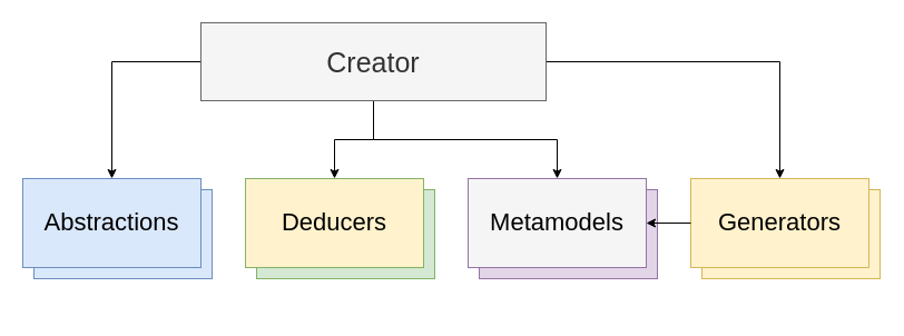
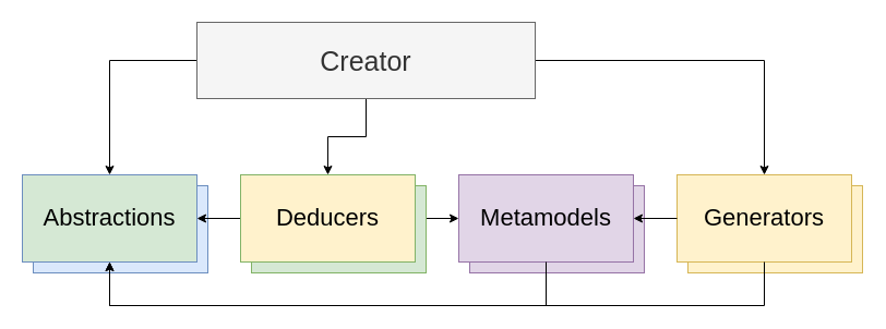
  <mxCell id="0" />
  <mxCell id="1" parent="0" />
+ <mxCell id="2" style="edgeStyle=orthogonalEdgeStyle;rounded=0;orthogonalLoop=1;jettySize=auto;html=1;exitX=1;exitY=0.5;exitDx=0;exitDy=0;entryX=0;entryY=0.5;entryDx=0;entryDy=0;" parent="1" source="14" target="17" edge="1"><mxGeometry relative="1" as="geometry" /></mxCell>
  <mxCell id="3" style="edgeStyle=orthogonalEdgeStyle;rounded=0;orthogonalLoop=1;jettySize=auto;html=1;exitX=0;exitY=0.5;exitDx=0;exitDy=0;entryX=0.5;entryY=0;entryDx=0;entryDy=0;" parent="1" source="7" target="10" edge="1"><mxGeometry relative="1" as="geometry" /></mxCell>
  <mxCell id="4" style="edgeStyle=orthogonalEdgeStyle;rounded=0;orthogonalLoop=1;jettySize=auto;html=1;exitX=0.5;exitY=1;exitDx=0;exitDy=0;entryX=0.5;entryY=0;entryDx=0;entryDy=0;" parent="1" source="7" target="14" edge="1"><mxGeometry relative="1" as="geometry" /></mxCell>
- <mxCell id="5" style="edgeStyle=orthogonalEdgeStyle;rounded=0;orthogonalLoop=1;jettySize=auto;html=1;exitX=0.5;exitY=1;exitDx=0;exitDy=0;entryX=0.5;entryY=0;entryDx=0;entryDy=0;" parent="1" source="7" target="17" edge="1"><mxGeometry relative="1" as="geometry" /></mxCell>
  <mxCell id="6" style="edgeStyle=orthogonalEdgeStyle;rounded=0;orthogonalLoop=1;jettySize=auto;html=1;exitX=1;exitY=0.5;exitDx=0;exitDy=0;entryX=0.5;entryY=0;entryDx=0;entryDy=0;" parent="1" source="7" target="20" edge="1"><mxGeometry relative="1" as="geometry" /></mxCell>
  <mxCell id="7" value="Creator" style="rounded=0;whiteSpace=wrap;html=1;fontSize=25;fillColor=#f5f5f5;strokeColor=#666666;fontColor=#333333;fontStyle=0" parent="1" vertex="1"><mxGeometry x="180" y="20" width="310" height="70" as="geometry" /></mxCell>
  <mxCell id="8" value="" style="group" parent="1" vertex="1" connectable="0"><mxGeometry x="20" y="160" width="170" height="90" as="geometry" /></mxCell>
  <mxCell id="9" value="" style="rounded=0;whiteSpace=wrap;html=1;fontSize=22;fillColor=#dae8fc;strokeColor=#6c8ebf;" parent="8" vertex="1"><mxGeometry x="10" y="10" width="160" height="80" as="geometry" /></mxCell>
- <mxCell id="10" value="Abstractions" style="rounded=0;whiteSpace=wrap;html=1;fontSize=22;fillColor=#dae8fc;strokeColor=#6c8ebf;" parent="8" vertex="1"><mxGeometry width="160" height="80" as="geometry" /></mxCell>
+ <mxCell id="10" value="Abstractions" style="rounded=0;whiteSpace=wrap;html=1;fontSize=22;fillColor=#d5e8d4;strokeColor=#6c8ebf;" parent="8" vertex="1"><mxGeometry width="160" height="80" as="geometry" /></mxCell>
+ <mxCell id="11" style="edgeStyle=orthogonalEdgeStyle;rounded=0;orthogonalLoop=1;jettySize=auto;html=1;exitX=0;exitY=0.5;exitDx=0;exitDy=0;entryX=1;entryY=0.5;entryDx=0;entryDy=0;" parent="1" source="14" target="10" edge="1"><mxGeometry relative="1" as="geometry" /></mxCell>
  <mxCell id="12" value="" style="group" parent="1" vertex="1" connectable="0"><mxGeometry x="220" y="160" width="170" height="90" as="geometry" /></mxCell>
  <mxCell id="13" value="" style="rounded=0;whiteSpace=wrap;html=1;fontSize=22;fillColor=#d5e8d4;strokeColor=#82b366;" parent="12" vertex="1"><mxGeometry x="10" y="10" width="160" height="80" as="geometry" /></mxCell>
  <mxCell id="14" value="Deducers" style="rounded=0;whiteSpace=wrap;html=1;fontSize=22;fillColor=#fff2cc;strokeColor=#82b366;" parent="12" vertex="1"><mxGeometry width="160" height="80" as="geometry" /></mxCell>
  <mxCell id="15" value="" style="group" parent="1" vertex="1" connectable="0"><mxGeometry x="420" y="160" width="170" height="90" as="geometry" /></mxCell>
  <mxCell id="16" value="" style="rounded=0;whiteSpace=wrap;html=1;fontSize=22;fillColor=#e1d5e7;strokeColor=#9673a6;" parent="15" vertex="1"><mxGeometry x="10" y="10" width="160" height="80" as="geometry" /></mxCell>
- <mxCell id="17" value="Metamodels" style="rounded=0;whiteSpace=wrap;html=1;fontSize=22;fillColor=#f5f5f5;strokeColor=#9673a6;" parent="15" vertex="1"><mxGeometry width="160" height="80" as="geometry" /></mxCell>
+ <mxCell id="17" value="Metamodels" style="rounded=0;whiteSpace=wrap;html=1;fontSize=22;fillColor=#e1d5e7;strokeColor=#9673a6;" parent="15" vertex="1"><mxGeometry width="160" height="80" as="geometry" /></mxCell>
  <mxCell id="18" value="" style="group" parent="1" vertex="1" connectable="0"><mxGeometry x="620" y="160" width="170" height="90" as="geometry" /></mxCell>
  <mxCell id="19" value="" style="rounded=0;whiteSpace=wrap;html=1;fontSize=22;fillColor=#fff2cc;strokeColor=#d6b656;" parent="18" vertex="1"><mxGeometry x="10" y="10" width="160" height="80" as="geometry" /></mxCell>
  <mxCell id="20" value="Generators" style="rounded=0;whiteSpace=wrap;html=1;fontSize=22;fillColor=#fff2cc;strokeColor=#d6b656;" parent="18" vertex="1"><mxGeometry width="160" height="80" as="geometry" /></mxCell>
+ <mxCell id="21" style="edgeStyle=orthogonalEdgeStyle;rounded=0;orthogonalLoop=1;jettySize=auto;html=1;exitX=0.5;exitY=1;exitDx=0;exitDy=0;entryX=0.5;entryY=1;entryDx=0;entryDy=0;" parent="1" source="17" target="10" edge="1"><mxGeometry relative="1" as="geometry"><Array as="points"><mxPoint x="500" y="280" /><mxPoint x="100" y="280" /></Array></mxGeometry></mxCell>
+ <mxCell id="22" style="edgeStyle=orthogonalEdgeStyle;rounded=0;orthogonalLoop=1;jettySize=auto;html=1;exitX=0.5;exitY=1;exitDx=0;exitDy=0;entryX=0.5;entryY=1;entryDx=0;entryDy=0;" parent="1" source="20" target="10" edge="1"><mxGeometry relative="1" as="geometry"><Array as="points"><mxPoint x="700" y="280" /><mxPoint x="100" y="280" /></Array></mxGeometry></mxCell>
  <mxCell id="23" style="edgeStyle=orthogonalEdgeStyle;rounded=0;orthogonalLoop=1;jettySize=auto;html=1;exitX=0;exitY=0.5;exitDx=0;exitDy=0;entryX=1;entryY=0.5;entryDx=0;entryDy=0;" parent="1" source="20" target="17" edge="1"><mxGeometry relative="1" as="geometry" /></mxCell>
